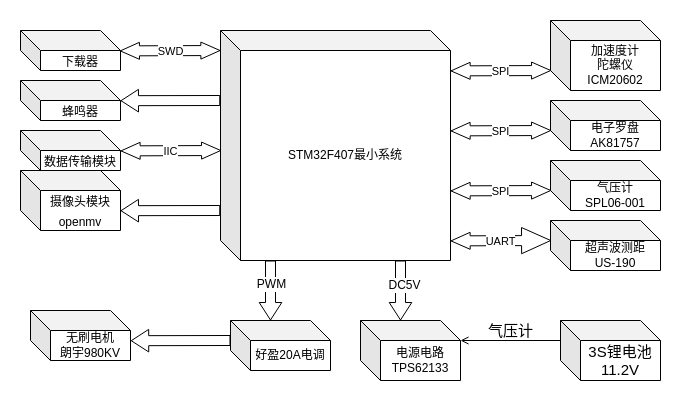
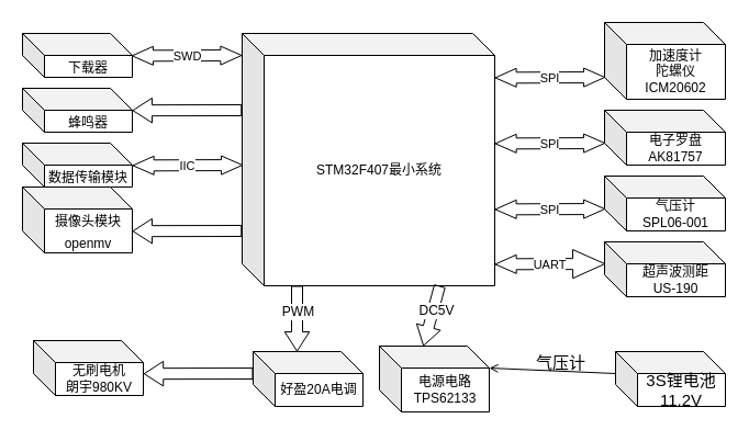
  <mxCell id="0" />
  <mxCell id="1" parent="0" />
  <mxCell id="2" value="STM32F407最小系统" style="shape=cube;whiteSpace=wrap;html=1;boundedLbl=1;backgroundOutline=1;darkOpacity=0.05;darkOpacity2=0.1;" vertex="1" parent="1"><mxGeometry x="220" y="30" width="230" height="230" as="geometry" /></mxCell>
  <mxCell id="3" value="加速度计&lt;br&gt;陀螺仪&lt;br&gt;ICM20602" style="shape=cube;whiteSpace=wrap;html=1;boundedLbl=1;backgroundOutline=1;darkOpacity=0.05;darkOpacity2=0.1;size=20;" vertex="1" parent="1"><mxGeometry x="550" y="20" width="110" height="70" as="geometry" /></mxCell>
  <mxCell id="4" value="电子罗盘&lt;br&gt;AK81757" style="shape=cube;whiteSpace=wrap;html=1;boundedLbl=1;backgroundOutline=1;darkOpacity=0.05;darkOpacity2=0.1;size=20;" vertex="1" parent="1"><mxGeometry x="550" y="100" width="110" height="50" as="geometry" /></mxCell>
  <mxCell id="5" value="" style="shape=flexArrow;endArrow=classic;startArrow=classic;html=1;rounded=0;entryX=0;entryY=0;entryDx=0;entryDy=15;entryPerimeter=0;exitX=0.997;exitY=0.127;exitDx=0;exitDy=0;exitPerimeter=0;endWidth=6;endSize=6.047;startWidth=6;startSize=6.047;" edge="1" parent="1"><mxGeometry width="100" height="100" relative="1" as="geometry"><mxPoint x="450" y="130.4" as="sourcePoint" /><mxPoint x="550.69" y="130" as="targetPoint" /></mxGeometry></mxCell>
  <mxCell id="6" value="SPI" style="edgeLabel;html=1;align=center;verticalAlign=middle;resizable=0;points=[];" vertex="1" connectable="0" parent="5"><mxGeometry x="-0.143" relative="1" as="geometry"><mxPoint x="7" as="offset" /></mxGeometry></mxCell>
  <mxCell id="7" value="气压计&lt;br&gt;SPL06-001" style="shape=cube;whiteSpace=wrap;html=1;boundedLbl=1;backgroundOutline=1;darkOpacity=0.05;darkOpacity2=0.1;size=20;" vertex="1" parent="1"><mxGeometry x="550" y="160" width="110" height="50" as="geometry" /></mxCell>
  <mxCell id="8" value="" style="shape=flexArrow;endArrow=classic;startArrow=classic;html=1;rounded=0;entryX=0;entryY=0;entryDx=0;entryDy=15;entryPerimeter=0;exitX=0.997;exitY=0.127;exitDx=0;exitDy=0;exitPerimeter=0;endWidth=6;endSize=6.047;startWidth=6;startSize=6.047;" edge="1" parent="1"><mxGeometry width="100" height="100" relative="1" as="geometry"><mxPoint x="450" y="190.4" as="sourcePoint" /><mxPoint x="550.69" y="190" as="targetPoint" /></mxGeometry></mxCell>
  <mxCell id="9" value="SPI" style="edgeLabel;html=1;align=center;verticalAlign=middle;resizable=0;points=[];" vertex="1" connectable="0" parent="8"><mxGeometry x="-0.143" relative="1" as="geometry"><mxPoint x="7" as="offset" /></mxGeometry></mxCell>
  <mxCell id="10" value="超声波测距&lt;br&gt;US-190" style="shape=cube;whiteSpace=wrap;html=1;boundedLbl=1;backgroundOutline=1;darkOpacity=0.05;darkOpacity2=0.1;size=20;" vertex="1" parent="1"><mxGeometry x="550" y="220" width="110" height="50" as="geometry" /></mxCell>
  <mxCell id="11" value="" style="shape=flexArrow;endArrow=classic;startArrow=classic;html=1;rounded=0;entryX=0;entryY=0;entryDx=0;entryDy=15;entryPerimeter=0;exitX=0.997;exitY=0.127;exitDx=0;exitDy=0;exitPerimeter=0;endWidth=6;endSize=6.047;startWidth=6;startSize=6.047;" edge="1" parent="1"><mxGeometry width="100" height="100" relative="1" as="geometry"><mxPoint x="450" y="70.4" as="sourcePoint" /><mxPoint x="550.69" y="70" as="targetPoint" /></mxGeometry></mxCell>
  <mxCell id="12" value="SPI" style="edgeLabel;html=1;align=center;verticalAlign=middle;resizable=0;points=[];" vertex="1" connectable="0" parent="11"><mxGeometry x="-0.143" relative="1" as="geometry"><mxPoint x="7" as="offset" /></mxGeometry></mxCell>
  <mxCell id="13" value="" style="shape=flexArrow;endArrow=classic;startArrow=classic;html=1;rounded=0;entryX=0;entryY=0;entryDx=0;entryDy=15;entryPerimeter=0;exitX=0.997;exitY=0.127;exitDx=0;exitDy=0;exitPerimeter=0;endWidth=15.2;endSize=9.376;startWidth=6;startSize=6.047;" edge="1" parent="1"><mxGeometry width="100" height="100" relative="1" as="geometry"><mxPoint x="450" y="240.4" as="sourcePoint" /><mxPoint x="550.69" y="240" as="targetPoint" /></mxGeometry></mxCell>
  <mxCell id="14" value="UART" style="edgeLabel;html=1;align=center;verticalAlign=middle;resizable=0;points=[];" vertex="1" connectable="0" parent="13"><mxGeometry x="-0.143" relative="1" as="geometry"><mxPoint x="7" as="offset" /></mxGeometry></mxCell>
  <mxCell id="15" value="" style="shape=flexArrow;endArrow=classic;startArrow=classic;html=1;rounded=0;entryX=0;entryY=0;entryDx=0;entryDy=15;entryPerimeter=0;exitX=0.997;exitY=0.127;exitDx=0;exitDy=0;exitPerimeter=0;endWidth=6;endSize=6.047;startWidth=6;startSize=6.047;" edge="1" parent="1"><mxGeometry width="100" height="100" relative="1" as="geometry"><mxPoint x="119.31" y="50.4" as="sourcePoint" /><mxPoint x="220" y="50" as="targetPoint" /></mxGeometry></mxCell>
  <mxCell id="16" value="SWD" style="edgeLabel;html=1;align=center;verticalAlign=middle;resizable=0;points=[];" vertex="1" connectable="0" parent="15"><mxGeometry x="-0.143" relative="1" as="geometry"><mxPoint x="7" as="offset" /></mxGeometry></mxCell>
  <mxCell id="17" value="&lt;font style=&quot;font-size: 12px;&quot;&gt;下载器&lt;/font&gt;" style="shape=cube;whiteSpace=wrap;html=1;boundedLbl=1;backgroundOutline=1;darkOpacity=0.05;darkOpacity2=0.1;fontSize=16;" vertex="1" parent="1"><mxGeometry x="20" y="30" width="100" height="40" as="geometry" /></mxCell>
  <mxCell id="18" value="" style="shape=flexArrow;endArrow=classic;html=1;rounded=0;fontSize=12;endWidth=11.538;endSize=5.492;exitX=-0.001;exitY=0.273;exitDx=0;exitDy=0;exitPerimeter=0;" edge="1" parent="1"><mxGeometry width="50" height="50" relative="1" as="geometry"><mxPoint x="219.77" y="100" as="sourcePoint" /><mxPoint x="120" y="100.21" as="targetPoint" /></mxGeometry></mxCell>
  <mxCell id="19" value="&lt;font style=&quot;font-size: 12px;&quot;&gt;蜂鸣器&lt;/font&gt;" style="shape=cube;whiteSpace=wrap;html=1;boundedLbl=1;backgroundOutline=1;darkOpacity=0.05;darkOpacity2=0.1;fontSize=16;" vertex="1" parent="1"><mxGeometry x="20" y="80" width="100" height="40" as="geometry" /></mxCell>
  <mxCell id="20" value="" style="shape=flexArrow;endArrow=classic;startArrow=classic;html=1;rounded=0;entryX=0;entryY=0;entryDx=0;entryDy=15;entryPerimeter=0;exitX=0.997;exitY=0.127;exitDx=0;exitDy=0;exitPerimeter=0;endWidth=6;endSize=6.047;startWidth=6;startSize=6.047;" edge="1" parent="1"><mxGeometry width="100" height="100" relative="1" as="geometry"><mxPoint x="120" y="150.4" as="sourcePoint" /><mxPoint x="220.69" y="150" as="targetPoint" /></mxGeometry></mxCell>
  <mxCell id="21" value="IIC" style="edgeLabel;html=1;align=center;verticalAlign=middle;resizable=0;points=[];" vertex="1" connectable="0" parent="20"><mxGeometry x="-0.143" relative="1" as="geometry"><mxPoint x="7" as="offset" /></mxGeometry></mxCell>
  <mxCell id="22" value="&lt;font style=&quot;font-size: 12px;&quot;&gt;数据传输模块&lt;/font&gt;" style="shape=cube;whiteSpace=wrap;html=1;boundedLbl=1;backgroundOutline=1;darkOpacity=0.05;darkOpacity2=0.1;fontSize=16;" vertex="1" parent="1"><mxGeometry x="20" y="130" width="100" height="40" as="geometry" /></mxCell>
  <mxCell id="23" value="" style="shape=flexArrow;endArrow=classic;html=1;rounded=0;fontSize=12;endWidth=11.538;endSize=5.492;exitX=-0.001;exitY=0.273;exitDx=0;exitDy=0;exitPerimeter=0;" edge="1" parent="1"><mxGeometry width="50" height="50" relative="1" as="geometry"><mxPoint x="219.77" y="210" as="sourcePoint" /><mxPoint x="120" y="210.21" as="targetPoint" /></mxGeometry></mxCell>
  <mxCell id="24" value="&lt;font style=&quot;font-size: 12px;&quot;&gt;摄像头模块&lt;br&gt;openmv&lt;br&gt;&lt;/font&gt;" style="shape=cube;whiteSpace=wrap;html=1;boundedLbl=1;backgroundOutline=1;darkOpacity=0.05;darkOpacity2=0.1;fontSize=16;" vertex="1" parent="1"><mxGeometry x="20" y="170" width="100" height="60" as="geometry" /></mxCell>
  <mxCell id="25" value="好盈20A电调" style="shape=cube;whiteSpace=wrap;html=1;boundedLbl=1;backgroundOutline=1;darkOpacity=0.05;darkOpacity2=0.1;fontSize=12;" vertex="1" parent="1"><mxGeometry x="230" y="320" width="100" height="50" as="geometry" /></mxCell>
  <mxCell id="26" value="" style="shape=flexArrow;endArrow=classic;html=1;rounded=0;fontSize=12;endWidth=11.538;endSize=5.492;entryX=0;entryY=0;entryDx=40;entryDy=0;entryPerimeter=0;" edge="1" parent="1" target="25"><mxGeometry width="50" height="50" relative="1" as="geometry"><mxPoint x="270" y="260" as="sourcePoint" /><mxPoint x="130.23" y="210.21" as="targetPoint" /></mxGeometry></mxCell>
  <mxCell id="27" value="PWM" style="edgeLabel;html=1;align=center;verticalAlign=middle;resizable=0;points=[];fontSize=12;" vertex="1" connectable="0" parent="26"><mxGeometry x="-0.239" relative="1" as="geometry"><mxPoint as="offset" /></mxGeometry></mxCell>
- <mxCell id="28" value="电源电路&lt;br&gt;TPS62133" style="shape=cube;whiteSpace=wrap;html=1;boundedLbl=1;backgroundOutline=1;darkOpacity=0.05;darkOpacity2=0.1;fontSize=12;" vertex="1" parent="1"><mxGeometry x="360" y="320" width="100" height="60" as="geometry" /></mxCell>
+ <mxCell id="28" value="电源电路&lt;br&gt;TPS62133" style="shape=cube;whiteSpace=wrap;html=1;boundedLbl=1;backgroundOutline=1;darkOpacity=0.05;darkOpacity2=0.1;fontSize=12;" vertex="1" parent="1"><mxGeometry x="345" y="315" width="100" height="60" as="geometry" /></mxCell>
  <mxCell id="29" value="" style="shape=flexArrow;endArrow=classic;html=1;rounded=0;fontSize=12;endWidth=11.538;endSize=5.492;entryX=0;entryY=0;entryDx=40;entryDy=0;entryPerimeter=0;" edge="1" parent="1" target="28"><mxGeometry width="50" height="50" relative="1" as="geometry"><mxPoint x="400" y="260" as="sourcePoint" /><mxPoint x="280" y="330" as="targetPoint" /></mxGeometry></mxCell>
  <mxCell id="30" value="DC5V" style="edgeLabel;html=1;align=center;verticalAlign=middle;resizable=0;points=[];fontSize=12;" vertex="1" connectable="0" parent="29"><mxGeometry x="-0.192" y="3" relative="1" as="geometry"><mxPoint as="offset" /></mxGeometry></mxCell>
- <mxCell id="31" value="3S锂电池&lt;br&gt;11.2V" style="shape=cube;whiteSpace=wrap;html=1;boundedLbl=1;backgroundOutline=1;darkOpacity=0.05;darkOpacity2=0.1;fontSize=15;" vertex="1" parent="1"><mxGeometry x="560" y="320" width="100" height="60" as="geometry" /></mxCell>
+ <mxCell id="31" value="3S锂电池&lt;br&gt;11.2V" style="shape=cube;whiteSpace=wrap;html=1;boundedLbl=1;backgroundOutline=1;darkOpacity=0.05;darkOpacity2=0.1;fontSize=15;" vertex="1" parent="1"><mxGeometry x="560" y="320" width="100" height="50" as="geometry" /></mxCell>
  <mxCell id="32" value="" style="endArrow=open;html=1;rounded=0;fontSize=15;exitX=0;exitY=0;exitDx=0;exitDy=20;exitPerimeter=0;entryX=0;entryY=0;entryDx=100;entryDy=20;entryPerimeter=0;" edge="1" parent="1" source="31" target="28"><mxGeometry width="50" height="50" relative="1" as="geometry"><mxPoint x="480" y="230" as="sourcePoint" /><mxPoint x="530" y="180" as="targetPoint" /></mxGeometry></mxCell>
  <mxCell id="33" value="气压计" style="text;html=1;align=center;verticalAlign=middle;resizable=0;points=[];autosize=1;strokeColor=none;fillColor=none;fontSize=15;" vertex="1" parent="1"><mxGeometry x="470" y="320" width="80" height="20" as="geometry" /></mxCell>
  <mxCell id="34" value="无刷电机&lt;br&gt;朗宇980KV" style="shape=cube;whiteSpace=wrap;html=1;boundedLbl=1;backgroundOutline=1;darkOpacity=0.05;darkOpacity2=0.1;fontSize=12;" vertex="1" parent="1"><mxGeometry x="30" y="310" width="100" height="50" as="geometry" /></mxCell>
  <mxCell id="35" value="" style="shape=flexArrow;endArrow=classic;html=1;rounded=0;fontSize=12;endWidth=11.538;endSize=5.492;exitX=-0.001;exitY=0.273;exitDx=0;exitDy=0;exitPerimeter=0;" edge="1" parent="1"><mxGeometry width="50" height="50" relative="1" as="geometry"><mxPoint x="230" y="340" as="sourcePoint" /><mxPoint x="130.23" y="340.21" as="targetPoint" /></mxGeometry></mxCell>
